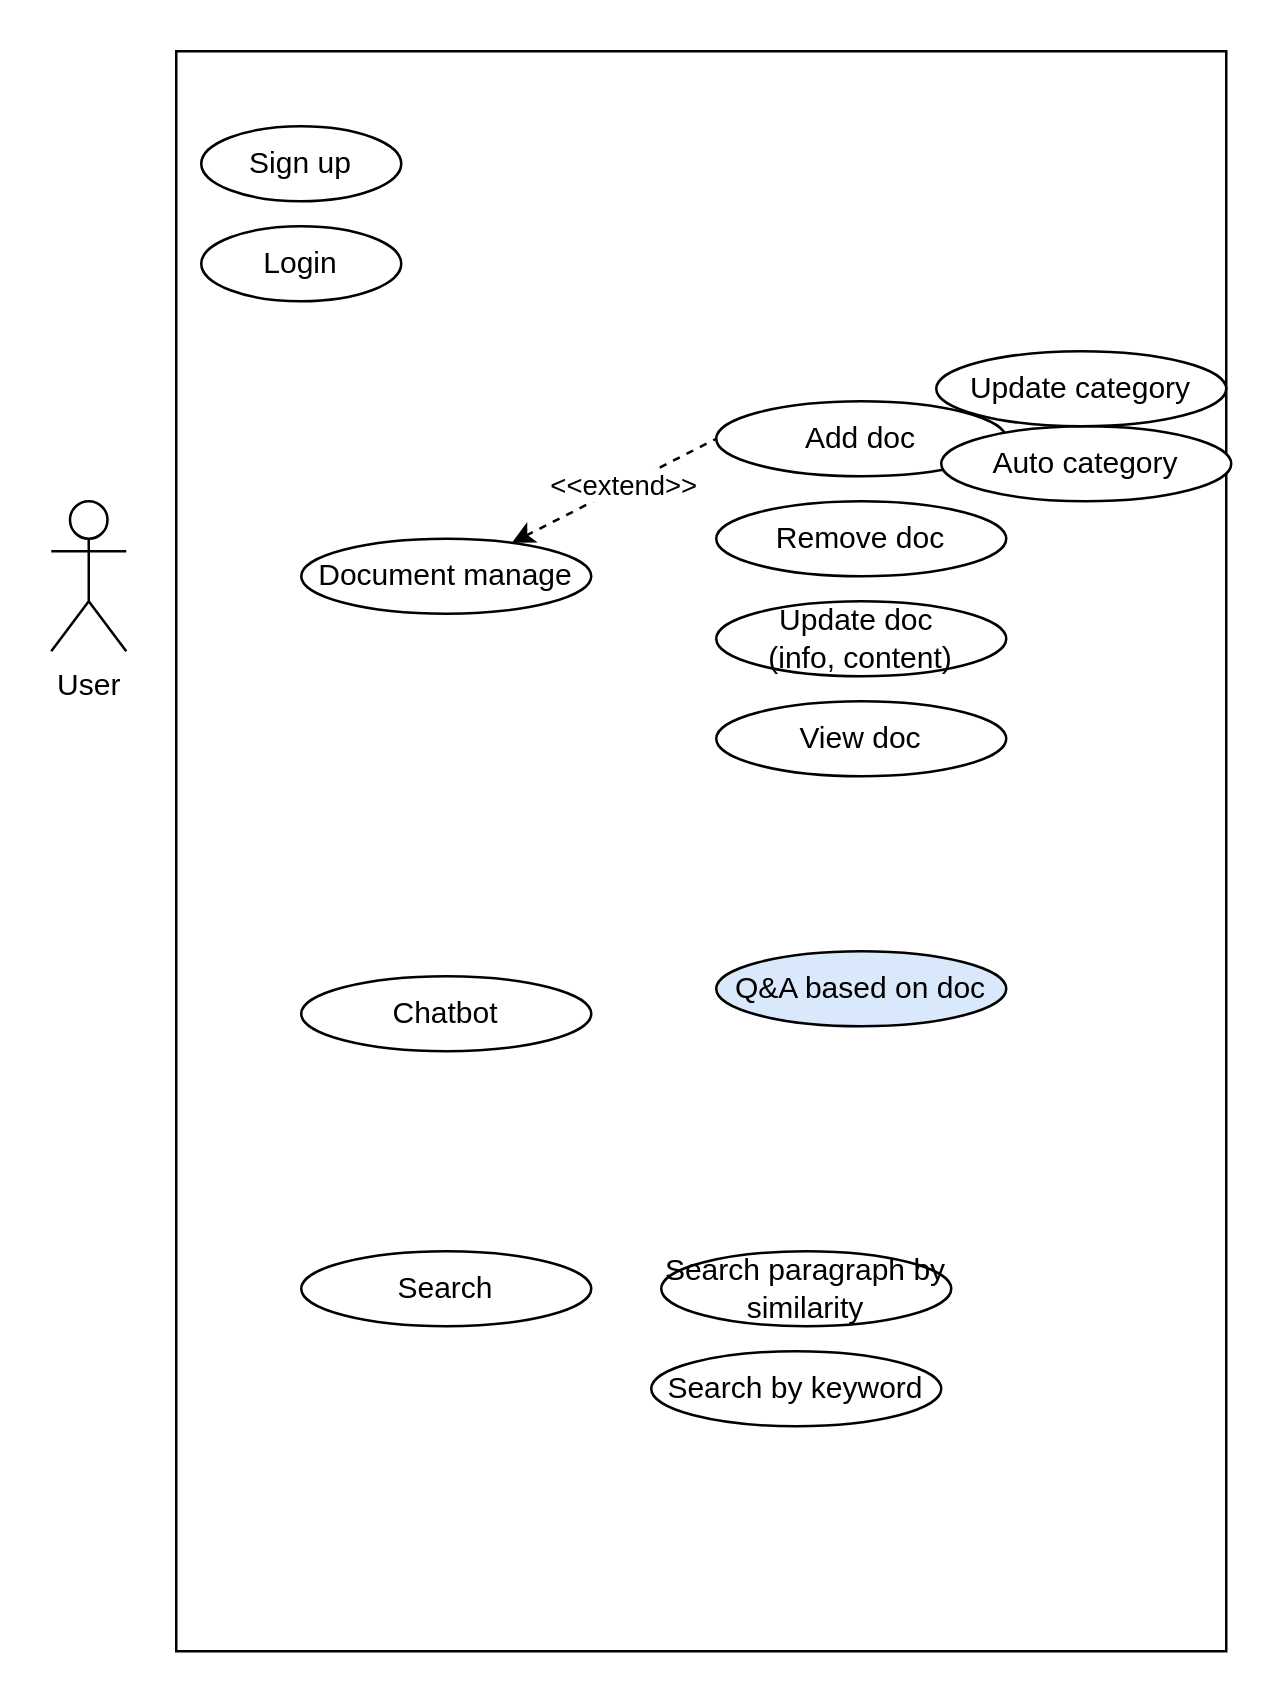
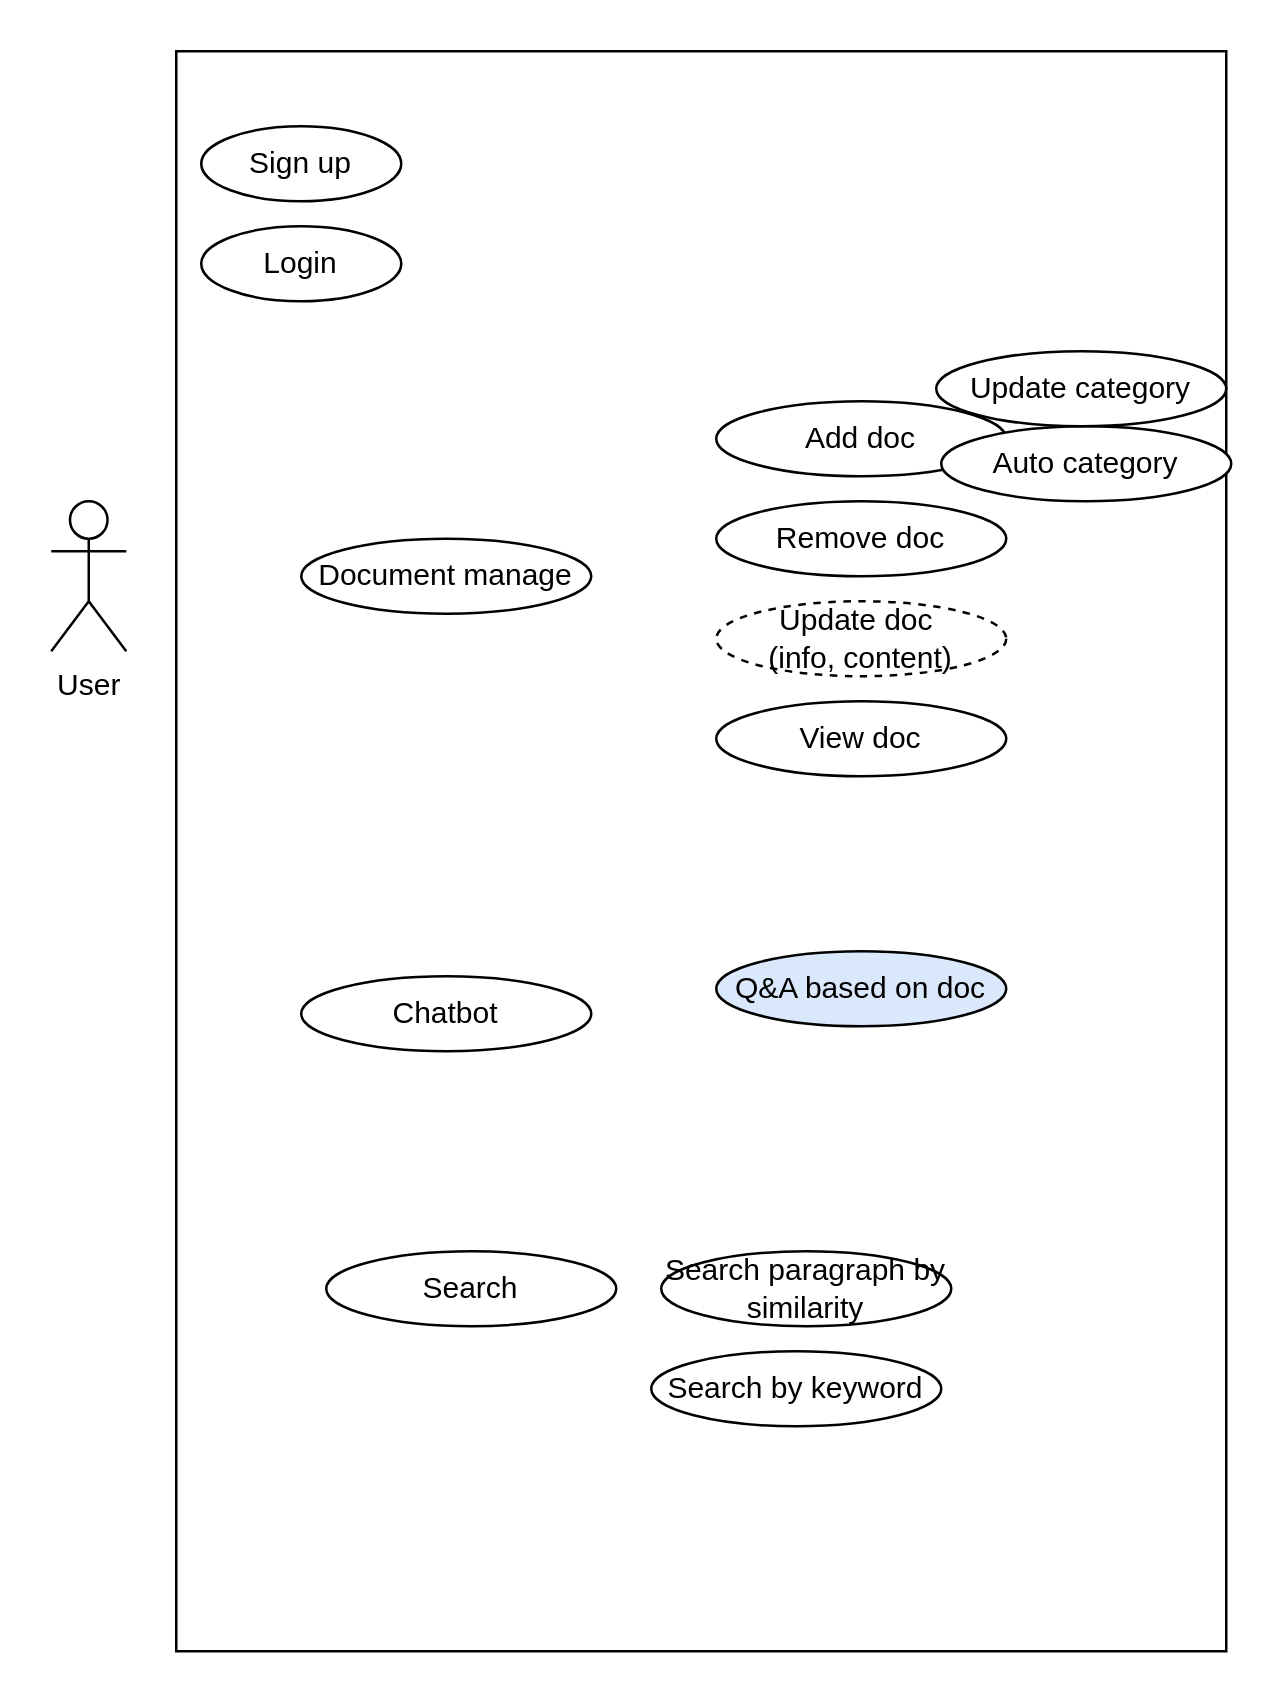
  <mxCell id="0" />
  <mxCell id="1" parent="0" />
  <mxCell id="2" value="User" style="shape=umlActor;verticalLabelPosition=bottom;verticalAlign=top;html=1;outlineConnect=0;" vertex="1" parent="1"><mxGeometry x="20" y="200" width="30" height="60" as="geometry" /></mxCell>
  <mxCell id="3" value="" style="rounded=0;whiteSpace=wrap;html=1;" vertex="1" parent="1"><mxGeometry x="70" y="20" width="420" height="640" as="geometry" /></mxCell>
  <mxCell id="4" value="Login" style="ellipse;whiteSpace=wrap;html=1;" vertex="1" parent="1"><mxGeometry x="80" y="90" width="80" height="30" as="geometry" /></mxCell>
  <mxCell id="5" value="Sign up" style="ellipse;whiteSpace=wrap;html=1;" vertex="1" parent="1"><mxGeometry x="80" y="50" width="80" height="30" as="geometry" /></mxCell>
- <mxCell id="6" style="rounded=0;orthogonalLoop=1;jettySize=auto;html=1;entryX=0;entryY=0.5;entryDx=0;entryDy=0;dashed=1;endArrow=none;startFill=1;startArrow=classic;" edge="1" parent="1" source="8" target="9"><mxGeometry relative="1" as="geometry" /></mxCell>
- <mxCell id="7" value="&amp;lt;&amp;lt;extend&amp;gt;&amp;gt;" style="edgeLabel;html=1;align=center;verticalAlign=middle;resizable=0;points=[];" vertex="1" connectable="0" parent="6"><mxGeometry x="0.095" relative="1" as="geometry"><mxPoint as="offset" /></mxGeometry></mxCell>
  <mxCell id="8" value="Document manage" style="ellipse;whiteSpace=wrap;html=1;" vertex="1" parent="1"><mxGeometry x="120" y="215" width="116" height="30" as="geometry" /></mxCell>
  <mxCell id="9" value="Add doc" style="ellipse;whiteSpace=wrap;html=1;" vertex="1" parent="1"><mxGeometry x="286" y="160" width="116" height="30" as="geometry" /></mxCell>
  <mxCell id="10" value="Remove doc" style="ellipse;whiteSpace=wrap;html=1;" vertex="1" parent="1"><mxGeometry x="286" y="200" width="116" height="30" as="geometry" /></mxCell>
- <mxCell id="11" value="Update doc&amp;nbsp;&lt;div&gt;(info, content)&lt;/div&gt;" style="ellipse;whiteSpace=wrap;html=1;" vertex="1" parent="1"><mxGeometry x="286" y="240" width="116" height="30" as="geometry" /></mxCell>
+ <mxCell id="11" value="Update doc&amp;nbsp;&lt;div&gt;(info, content)&lt;/div&gt;" style="ellipse;whiteSpace=wrap;html=1;dashed=1;" vertex="1" parent="1"><mxGeometry x="286" y="240" width="116" height="30" as="geometry" /></mxCell>
  <mxCell id="12" value="View doc" style="ellipse;whiteSpace=wrap;html=1;" vertex="1" parent="1"><mxGeometry x="286" y="280" width="116" height="30" as="geometry" /></mxCell>
  <mxCell id="13" value="Chatbot" style="ellipse;whiteSpace=wrap;html=1;" vertex="1" parent="1"><mxGeometry x="120" y="390" width="116" height="30" as="geometry" /></mxCell>
  <mxCell id="14" value="Q&amp;amp;A based on doc" style="ellipse;whiteSpace=wrap;html=1;fillColor=#dae8fc;" vertex="1" parent="1"><mxGeometry x="286" y="380" width="116" height="30" as="geometry" /></mxCell>
- <mxCell id="15" value="Search" style="ellipse;whiteSpace=wrap;html=1;" vertex="1" parent="1"><mxGeometry x="120" y="500" width="116" height="30" as="geometry" /></mxCell>
+ <mxCell id="15" value="Search" style="ellipse;whiteSpace=wrap;html=1;" vertex="1" parent="1"><mxGeometry x="130" y="500" width="116" height="30" as="geometry" /></mxCell>
  <mxCell id="16" value="Search paragraph by similarity" style="ellipse;whiteSpace=wrap;html=1;" vertex="1" parent="1"><mxGeometry x="264" y="500" width="116" height="30" as="geometry" /></mxCell>
  <mxCell id="17" value="Search by keyword" style="ellipse;whiteSpace=wrap;html=1;" vertex="1" parent="1"><mxGeometry x="260" y="540" width="116" height="30" as="geometry" /></mxCell>
  <mxCell id="18" value="Auto category" style="ellipse;whiteSpace=wrap;html=1;" vertex="1" parent="1"><mxGeometry x="376" y="170" width="116" height="30" as="geometry" /></mxCell>
  <mxCell id="19" value="Update category" style="ellipse;whiteSpace=wrap;html=1;" vertex="1" parent="1"><mxGeometry x="374" y="140" width="116" height="30" as="geometry" /></mxCell>
